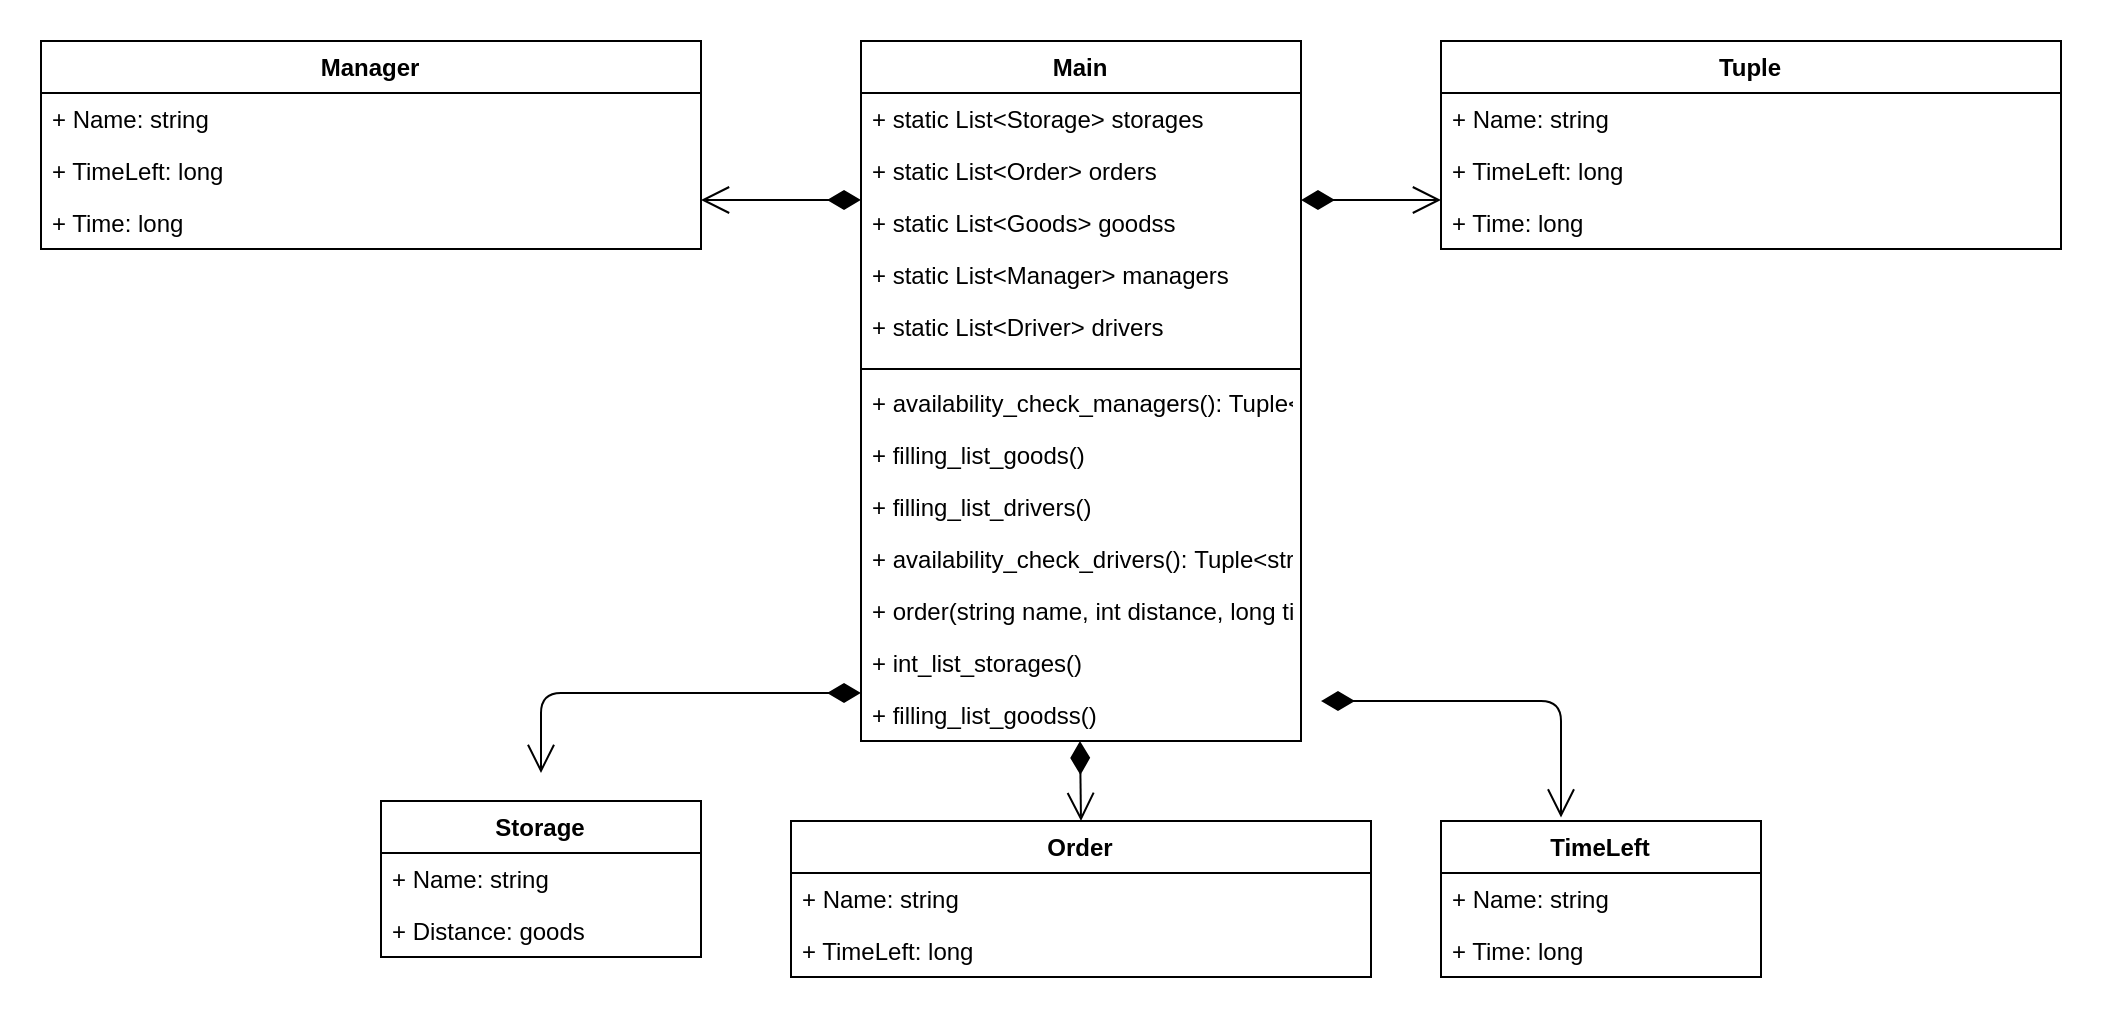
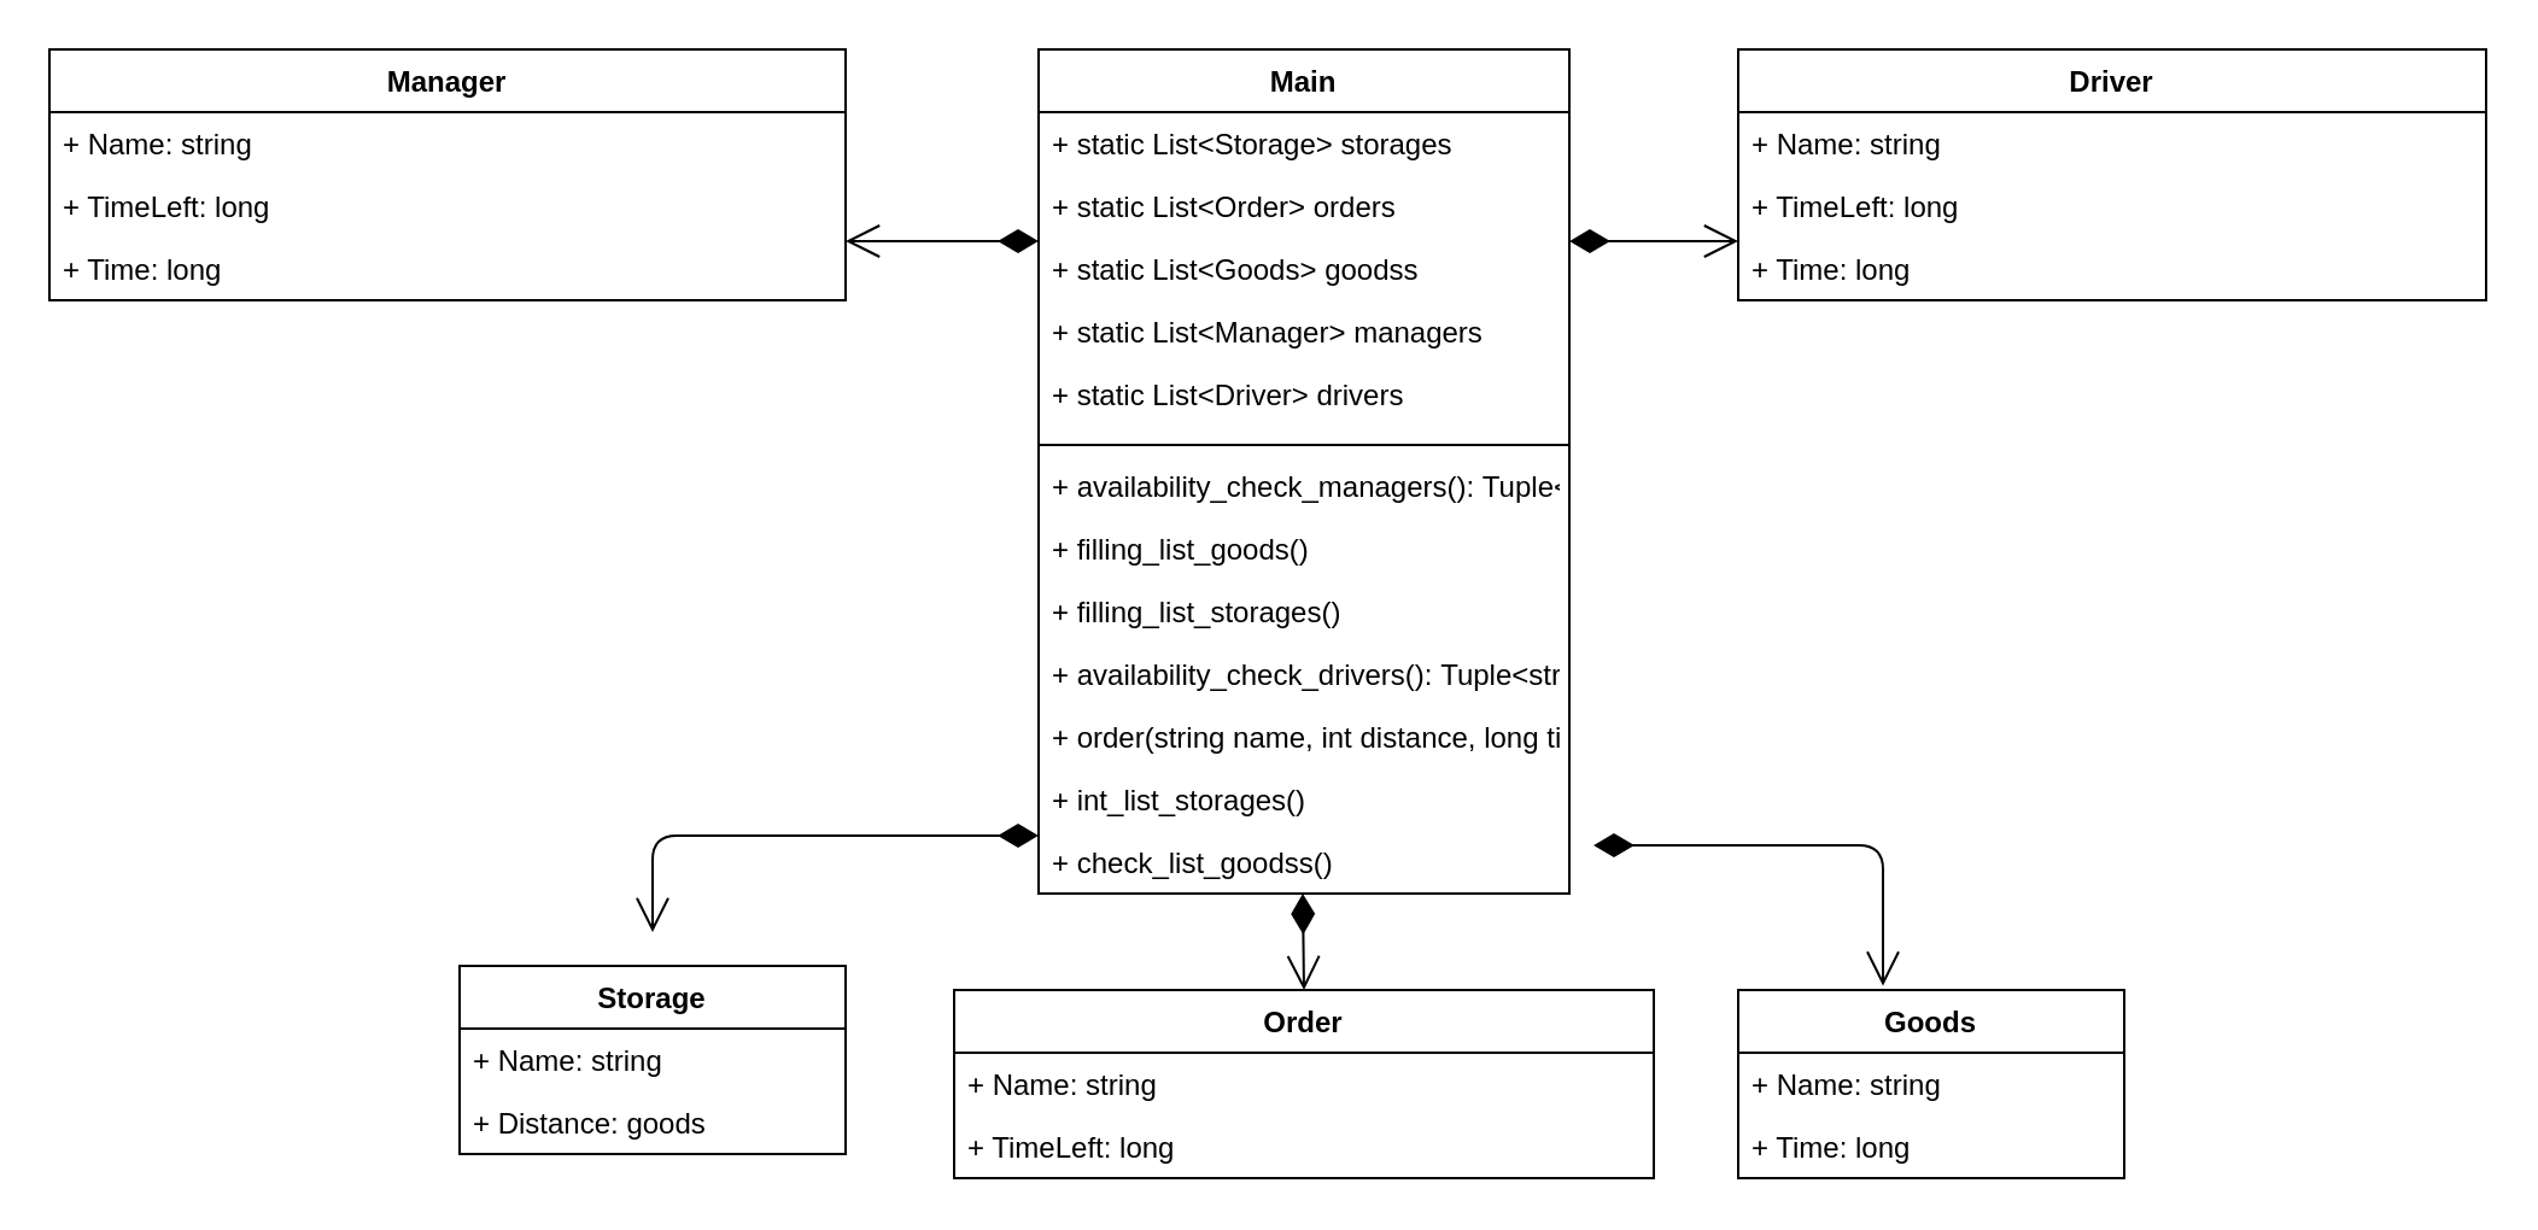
  <mxCell id="0" />
  <mxCell id="1" parent="0" />
  <mxCell id="2" value="Order" style="swimlane;fontStyle=1;align=center;verticalAlign=top;childLayout=stackLayout;horizontal=1;startSize=26;horizontalStack=0;resizeParent=1;resizeParentMax=0;resizeLast=0;collapsible=1;marginBottom=0;" parent="1" vertex="1"><mxGeometry x="395" y="410" width="290" height="78" as="geometry" /></mxCell>
  <mxCell id="3" value="+ Name: string" style="text;strokeColor=none;fillColor=none;align=left;verticalAlign=top;spacingLeft=4;spacingRight=4;overflow=hidden;rotatable=0;points=[[0,0.5],[1,0.5]];portConstraint=eastwest;" parent="2" vertex="1"><mxGeometry y="26" width="290" height="26" as="geometry" /></mxCell>
  <mxCell id="4" value="+ TimeLeft: long" style="text;strokeColor=none;fillColor=none;align=left;verticalAlign=top;spacingLeft=4;spacingRight=4;overflow=hidden;rotatable=0;points=[[0,0.5],[1,0.5]];portConstraint=eastwest;" parent="2" vertex="1"><mxGeometry y="52" width="290" height="26" as="geometry" /></mxCell>
- <mxCell id="5" value="TimeLeft" style="swimlane;fontStyle=1;align=center;verticalAlign=top;childLayout=stackLayout;horizontal=1;startSize=26;horizontalStack=0;resizeParent=1;resizeParentMax=0;resizeLast=0;collapsible=1;marginBottom=0;" parent="1" vertex="1"><mxGeometry x="720" y="410" width="160" height="78" as="geometry" /></mxCell>
+ <mxCell id="5" value="Goods" style="swimlane;fontStyle=1;align=center;verticalAlign=top;childLayout=stackLayout;horizontal=1;startSize=26;horizontalStack=0;resizeParent=1;resizeParentMax=0;resizeLast=0;collapsible=1;marginBottom=0;" parent="1" vertex="1"><mxGeometry x="720" y="410" width="160" height="78" as="geometry" /></mxCell>
  <mxCell id="6" value="+ Name: string" style="text;strokeColor=none;fillColor=none;align=left;verticalAlign=top;spacingLeft=4;spacingRight=4;overflow=hidden;rotatable=0;points=[[0,0.5],[1,0.5]];portConstraint=eastwest;" parent="5" vertex="1"><mxGeometry y="26" width="160" height="26" as="geometry" /></mxCell>
  <mxCell id="7" value="+ Time: long" style="text;strokeColor=none;fillColor=none;align=left;verticalAlign=top;spacingLeft=4;spacingRight=4;overflow=hidden;rotatable=0;points=[[0,0.5],[1,0.5]];portConstraint=eastwest;" parent="5" vertex="1"><mxGeometry y="52" width="160" height="26" as="geometry" /></mxCell>
  <mxCell id="8" value="Manager" style="swimlane;fontStyle=1;align=center;verticalAlign=top;childLayout=stackLayout;horizontal=1;startSize=26;horizontalStack=0;resizeParent=1;resizeParentMax=0;resizeLast=0;collapsible=1;marginBottom=0;" parent="1" vertex="1"><mxGeometry x="20" y="20" width="330" height="104" as="geometry" /></mxCell>
  <mxCell id="9" value="+ Name: string" style="text;strokeColor=none;fillColor=none;align=left;verticalAlign=top;spacingLeft=4;spacingRight=4;overflow=hidden;rotatable=0;points=[[0,0.5],[1,0.5]];portConstraint=eastwest;" parent="8" vertex="1"><mxGeometry y="26" width="330" height="26" as="geometry" /></mxCell>
  <mxCell id="10" value="+ TimeLeft: long" style="text;strokeColor=none;fillColor=none;align=left;verticalAlign=top;spacingLeft=4;spacingRight=4;overflow=hidden;rotatable=0;points=[[0,0.5],[1,0.5]];portConstraint=eastwest;" parent="8" vertex="1"><mxGeometry y="52" width="330" height="26" as="geometry" /></mxCell>
  <mxCell id="11" value="+ Time: long" style="text;strokeColor=none;fillColor=none;align=left;verticalAlign=top;spacingLeft=4;spacingRight=4;overflow=hidden;rotatable=0;points=[[0,0.5],[1,0.5]];portConstraint=eastwest;" parent="8" vertex="1"><mxGeometry y="78" width="330" height="26" as="geometry" /></mxCell>
- <mxCell id="12" value="Tuple" style="swimlane;fontStyle=1;align=center;verticalAlign=top;childLayout=stackLayout;horizontal=1;startSize=26;horizontalStack=0;resizeParent=1;resizeParentMax=0;resizeLast=0;collapsible=1;marginBottom=0;" parent="1" vertex="1"><mxGeometry x="720" y="20" width="310" height="104" as="geometry" /></mxCell>
+ <mxCell id="12" value="Driver" style="swimlane;fontStyle=1;align=center;verticalAlign=top;childLayout=stackLayout;horizontal=1;startSize=26;horizontalStack=0;resizeParent=1;resizeParentMax=0;resizeLast=0;collapsible=1;marginBottom=0;" parent="1" vertex="1"><mxGeometry x="720" y="20" width="310" height="104" as="geometry" /></mxCell>
  <mxCell id="13" value="+ Name: string" style="text;strokeColor=none;fillColor=none;align=left;verticalAlign=top;spacingLeft=4;spacingRight=4;overflow=hidden;rotatable=0;points=[[0,0.5],[1,0.5]];portConstraint=eastwest;" parent="12" vertex="1"><mxGeometry y="26" width="310" height="26" as="geometry" /></mxCell>
  <mxCell id="14" value="+ TimeLeft: long" style="text;strokeColor=none;fillColor=none;align=left;verticalAlign=top;spacingLeft=4;spacingRight=4;overflow=hidden;rotatable=0;points=[[0,0.5],[1,0.5]];portConstraint=eastwest;" parent="12" vertex="1"><mxGeometry y="52" width="310" height="26" as="geometry" /></mxCell>
  <mxCell id="15" value="+ Time: long" style="text;strokeColor=none;fillColor=none;align=left;verticalAlign=top;spacingLeft=4;spacingRight=4;overflow=hidden;rotatable=0;points=[[0,0.5],[1,0.5]];portConstraint=eastwest;" parent="12" vertex="1"><mxGeometry y="78" width="310" height="26" as="geometry" /></mxCell>
  <mxCell id="16" value="Storage" style="swimlane;fontStyle=1;align=center;verticalAlign=top;childLayout=stackLayout;horizontal=1;startSize=26;horizontalStack=0;resizeParent=1;resizeParentMax=0;resizeLast=0;collapsible=1;marginBottom=0;" parent="1" vertex="1"><mxGeometry x="190" y="400" width="160" height="78" as="geometry" /></mxCell>
  <mxCell id="17" value="+ Name: string" style="text;strokeColor=none;fillColor=none;align=left;verticalAlign=top;spacingLeft=4;spacingRight=4;overflow=hidden;rotatable=0;points=[[0,0.5],[1,0.5]];portConstraint=eastwest;" parent="16" vertex="1"><mxGeometry y="26" width="160" height="26" as="geometry" /></mxCell>
  <mxCell id="18" value="+ Distance: goods" style="text;strokeColor=none;fillColor=none;align=left;verticalAlign=top;spacingLeft=4;spacingRight=4;overflow=hidden;rotatable=0;points=[[0,0.5],[1,0.5]];portConstraint=eastwest;" parent="16" vertex="1"><mxGeometry y="52" width="160" height="26" as="geometry" /></mxCell>
  <mxCell id="19" value="Main" style="swimlane;fontStyle=1;align=center;verticalAlign=top;childLayout=stackLayout;horizontal=1;startSize=26;horizontalStack=0;resizeParent=1;resizeParentMax=0;resizeLast=0;collapsible=1;marginBottom=0;" parent="1" vertex="1"><mxGeometry x="430" y="20" width="220" height="350" as="geometry" /></mxCell>
  <mxCell id="20" value="+ static List&lt;Storage&gt; storages&#10;&#10;" style="text;strokeColor=none;fillColor=none;align=left;verticalAlign=top;spacingLeft=4;spacingRight=4;overflow=hidden;rotatable=0;points=[[0,0.5],[1,0.5]];portConstraint=eastwest;" parent="19" vertex="1"><mxGeometry y="26" width="220" height="26" as="geometry" /></mxCell>
  <mxCell id="21" value="+ static List&lt;Order&gt; orders" style="text;strokeColor=none;fillColor=none;align=left;verticalAlign=top;spacingLeft=4;spacingRight=4;overflow=hidden;rotatable=0;points=[[0,0.5],[1,0.5]];portConstraint=eastwest;" parent="19" vertex="1"><mxGeometry y="52" width="220" height="26" as="geometry" /></mxCell>
  <mxCell id="22" value="+ static List&lt;Goods&gt; goodss" style="text;strokeColor=none;fillColor=none;align=left;verticalAlign=top;spacingLeft=4;spacingRight=4;overflow=hidden;rotatable=0;points=[[0,0.5],[1,0.5]];portConstraint=eastwest;" parent="19" vertex="1"><mxGeometry y="78" width="220" height="26" as="geometry" /></mxCell>
  <mxCell id="23" value="+ static List&lt;Manager&gt; managers&#10;" style="text;strokeColor=none;fillColor=none;align=left;verticalAlign=top;spacingLeft=4;spacingRight=4;overflow=hidden;rotatable=0;points=[[0,0.5],[1,0.5]];portConstraint=eastwest;" parent="19" vertex="1"><mxGeometry y="104" width="220" height="26" as="geometry" /></mxCell>
  <mxCell id="24" value="+ static List&lt;Driver&gt; drivers&#10;" style="text;strokeColor=none;fillColor=none;align=left;verticalAlign=top;spacingLeft=4;spacingRight=4;overflow=hidden;rotatable=0;points=[[0,0.5],[1,0.5]];portConstraint=eastwest;" parent="19" vertex="1"><mxGeometry y="130" width="220" height="30" as="geometry" /></mxCell>
  <mxCell id="25" value="" style="line;strokeWidth=1;fillColor=none;align=left;verticalAlign=middle;spacingTop=-1;spacingLeft=3;spacingRight=3;rotatable=0;labelPosition=right;points=[];portConstraint=eastwest;" parent="19" vertex="1"><mxGeometry y="160" width="220" height="8" as="geometry" /></mxCell>
  <mxCell id="26" value="+ availability_check_managers(): Tuple&lt;string, long, long&gt;" style="text;strokeColor=none;fillColor=none;align=left;verticalAlign=top;spacingLeft=4;spacingRight=4;overflow=hidden;rotatable=0;points=[[0,0.5],[1,0.5]];portConstraint=eastwest;" parent="19" vertex="1"><mxGeometry y="168" width="220" height="26" as="geometry" /></mxCell>
  <mxCell id="27" value="+ filling_list_goods()" style="text;strokeColor=none;fillColor=none;align=left;verticalAlign=top;spacingLeft=4;spacingRight=4;overflow=hidden;rotatable=0;points=[[0,0.5],[1,0.5]];portConstraint=eastwest;" parent="19" vertex="1"><mxGeometry y="194" width="220" height="26" as="geometry" /></mxCell>
- <mxCell id="28" value="+ filling_list_drivers()" style="text;strokeColor=none;fillColor=none;align=left;verticalAlign=top;spacingLeft=4;spacingRight=4;overflow=hidden;rotatable=0;points=[[0,0.5],[1,0.5]];portConstraint=eastwest;" parent="19" vertex="1"><mxGeometry y="220" width="220" height="26" as="geometry" /></mxCell>
+ <mxCell id="28" value="+ filling_list_storages()" style="text;strokeColor=none;fillColor=none;align=left;verticalAlign=top;spacingLeft=4;spacingRight=4;overflow=hidden;rotatable=0;points=[[0,0.5],[1,0.5]];portConstraint=eastwest;" parent="19" vertex="1"><mxGeometry y="220" width="220" height="26" as="geometry" /></mxCell>
  <mxCell id="29" value="+ availability_check_drivers(): Tuple&lt;string, long, long&gt;" style="text;strokeColor=none;fillColor=none;align=left;verticalAlign=top;spacingLeft=4;spacingRight=4;overflow=hidden;rotatable=0;points=[[0,0.5],[1,0.5]];portConstraint=eastwest;" parent="19" vertex="1"><mxGeometry y="246" width="220" height="26" as="geometry" /></mxCell>
  <mxCell id="30" value="+ order(string name, int distance, long time_goods)" style="text;strokeColor=none;fillColor=none;align=left;verticalAlign=top;spacingLeft=4;spacingRight=4;overflow=hidden;rotatable=0;points=[[0,0.5],[1,0.5]];portConstraint=eastwest;" parent="19" vertex="1"><mxGeometry y="272" width="220" height="26" as="geometry" /></mxCell>
  <mxCell id="31" value="+ int_list_storages()" style="text;strokeColor=none;fillColor=none;align=left;verticalAlign=top;spacingLeft=4;spacingRight=4;overflow=hidden;rotatable=0;points=[[0,0.5],[1,0.5]];portConstraint=eastwest;" parent="19" vertex="1"><mxGeometry y="298" width="220" height="26" as="geometry" /></mxCell>
- <mxCell id="32" value="+ filling_list_goodss()" style="text;strokeColor=none;fillColor=none;align=left;verticalAlign=top;spacingLeft=4;spacingRight=4;overflow=hidden;rotatable=0;points=[[0,0.5],[1,0.5]];portConstraint=eastwest;" parent="19" vertex="1"><mxGeometry y="324" width="220" height="26" as="geometry" /></mxCell>
+ <mxCell id="32" value="+ check_list_goodss()" style="text;strokeColor=none;fillColor=none;align=left;verticalAlign=top;spacingLeft=4;spacingRight=4;overflow=hidden;rotatable=0;points=[[0,0.5],[1,0.5]];portConstraint=eastwest;" parent="19" vertex="1"><mxGeometry y="324" width="220" height="26" as="geometry" /></mxCell>
  <mxCell id="33" value="" style="endArrow=open;html=1;endSize=12;startArrow=diamondThin;startSize=14;startFill=1;edgeStyle=orthogonalEdgeStyle;align=left;verticalAlign=bottom;entryX=0.5;entryY=0;entryDx=0;entryDy=0;" parent="1" edge="1" target="2"><mxGeometry x="-1" y="140" relative="1" as="geometry"><mxPoint x="539.5" y="370" as="sourcePoint" /><mxPoint x="539.5" y="460" as="targetPoint" /><mxPoint y="-10" as="offset" /><Array as="points" /></mxGeometry></mxCell>
  <mxCell id="34" value="" style="endArrow=open;html=1;endSize=12;startArrow=diamondThin;startSize=14;startFill=1;edgeStyle=orthogonalEdgeStyle;align=left;verticalAlign=bottom;entryX=0.375;entryY=-0.023;entryDx=0;entryDy=0;entryPerimeter=0;" parent="1" target="5" edge="1"><mxGeometry x="-1" y="126" relative="1" as="geometry"><mxPoint x="660" y="350" as="sourcePoint" /><mxPoint x="660" y="244" as="targetPoint" /><Array as="points"><mxPoint x="660" y="350" /><mxPoint x="780" y="350" /></Array><mxPoint x="-120" y="86" as="offset" /></mxGeometry></mxCell>
  <mxCell id="35" value="" style="endArrow=open;html=1;endSize=12;startArrow=diamondThin;startSize=14;startFill=1;edgeStyle=orthogonalEdgeStyle;align=left;verticalAlign=bottom;" parent="1" edge="1"><mxGeometry x="1" y="191" relative="1" as="geometry"><mxPoint x="650" y="99.5" as="sourcePoint" /><mxPoint x="720" y="99.5" as="targetPoint" /><mxPoint x="190" y="171" as="offset" /></mxGeometry></mxCell>
  <mxCell id="36" value="" style="endArrow=open;html=1;endSize=12;startArrow=diamondThin;startSize=14;startFill=1;edgeStyle=orthogonalEdgeStyle;align=left;verticalAlign=bottom;" parent="1" edge="1"><mxGeometry x="1" y="50" relative="1" as="geometry"><mxPoint x="430" y="99.5" as="sourcePoint" /><mxPoint x="350" y="99.5" as="targetPoint" /><mxPoint x="30" y="10" as="offset" /></mxGeometry></mxCell>
  <mxCell id="37" value="" style="endArrow=open;html=1;endSize=12;startArrow=diamondThin;startSize=14;startFill=1;edgeStyle=orthogonalEdgeStyle;align=left;verticalAlign=bottom;" parent="1" edge="1" source="32"><mxGeometry x="1" y="122" relative="1" as="geometry"><mxPoint x="393" y="300" as="sourcePoint" /><mxPoint x="270" y="386" as="targetPoint" /><Array as="points"><mxPoint x="270" y="346" /></Array><mxPoint x="120" y="102" as="offset" /></mxGeometry></mxCell>
